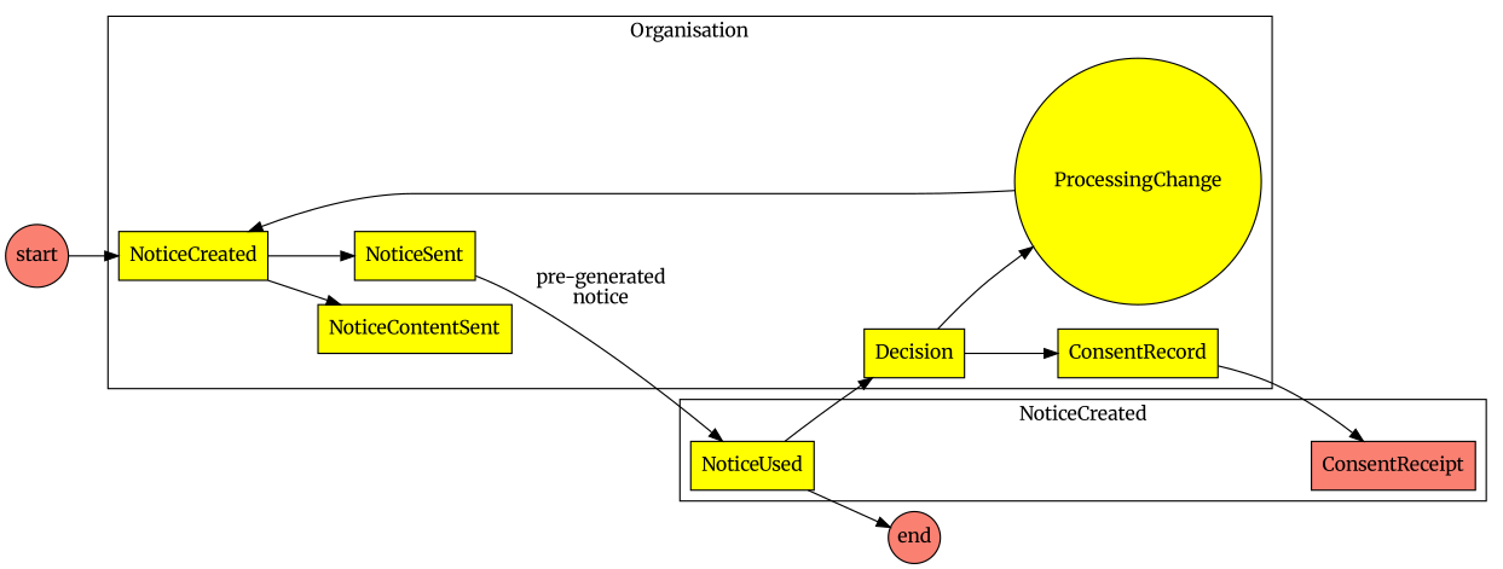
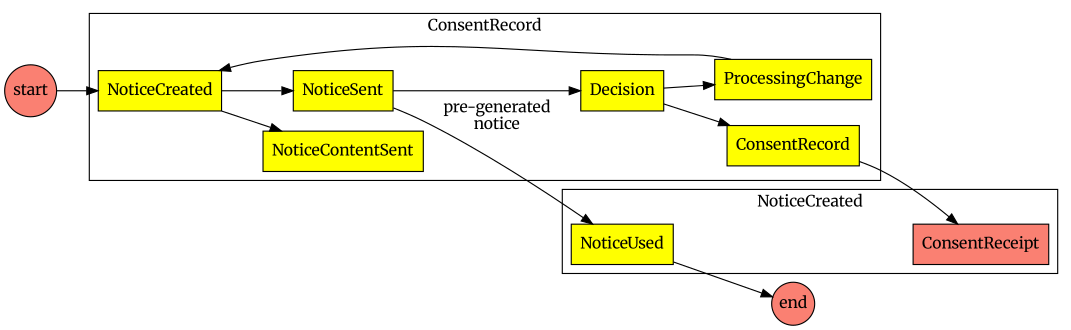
  digraph {
    compound=true
    fontname=Merriweather
    newrank=true
    rankdir=LR
    node [fillcolor=yellow fontname=Merriweather shape=rect style=filled]
    edge [fontname=Merriweather]
    NoticeCreated
    NoticeContentSent
    NoticeSent
-   ProcessingChange [shape=circle]
+   ProcessingChange
    Decision
    ConsentRecord
    NoticeUsed
    ConsentReceipt [fillcolor=salmon]
    end [fillcolor=salmon height=0.1 margin=0.01 shape=circle width=0.1]
    start [fillcolor=salmon height=0.1 margin=0.01 shape=circle width=0.1]
    subgraph cluster_1 {
-     label=Organisation
+     label=ConsentRecord
      NoticeCreated
      NoticeContentSent
      NoticeSent
      ProcessingChange
      Decision
      ConsentRecord
    }
    subgraph cluster_2 {
      label=NoticeCreated
      NoticeUsed
      ConsentReceipt
    }
    NoticeCreated -> NoticeContentSent
    NoticeCreated -> NoticeSent
    NoticeSent -> NoticeUsed [label="pre-generated\nnotice"]
    ProcessingChange -> NoticeCreated
    Decision -> ProcessingChange
    Decision -> ConsentRecord
    ConsentRecord -> ConsentReceipt
-   NoticeUsed -> Decision
+   NoticeSent -> Decision
    NoticeUsed -> end
    start -> NoticeCreated
  }
